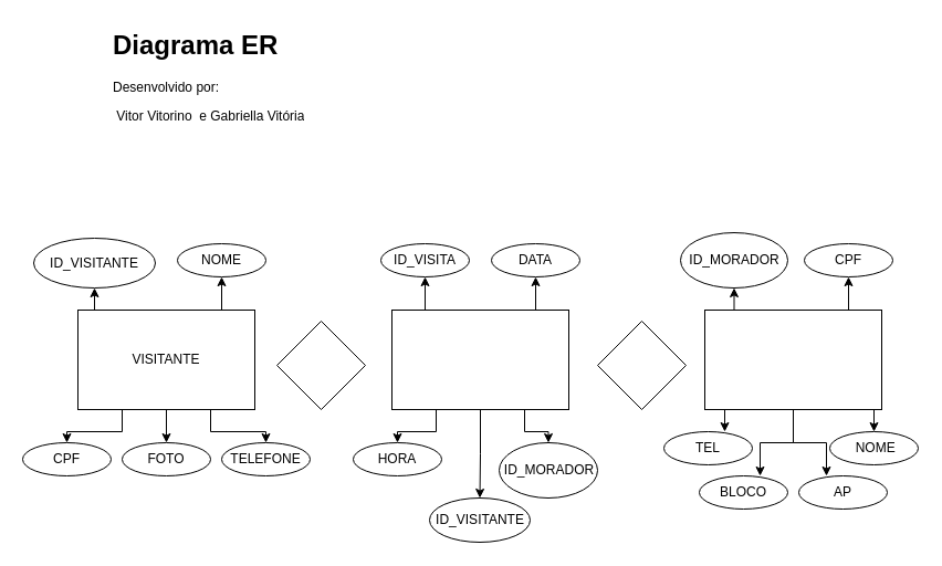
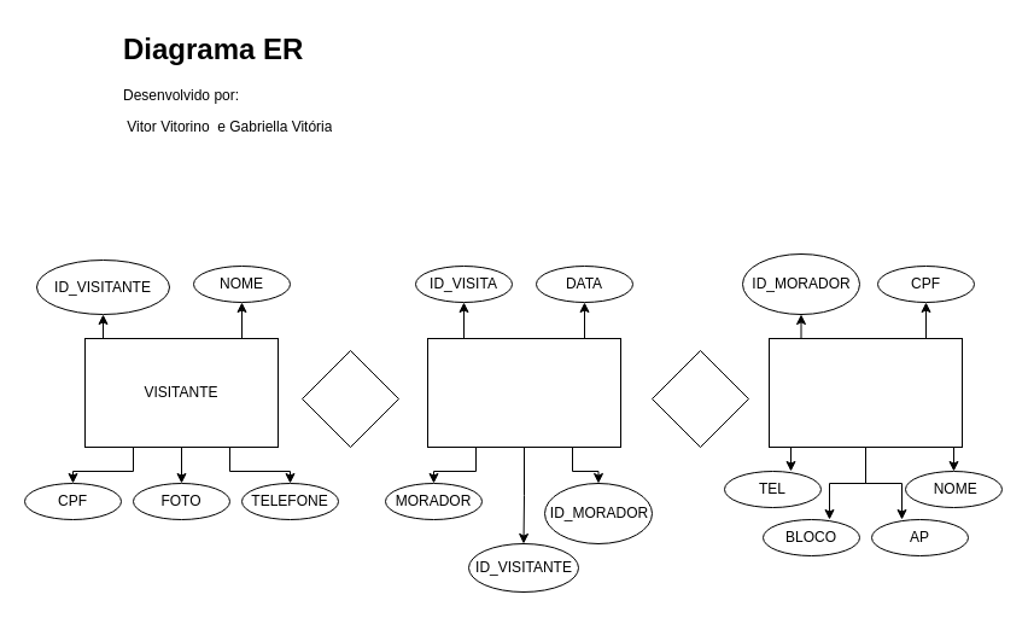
  <mxCell id="0" />
  <mxCell id="1" parent="0" />
  <mxCell id="2" style="edgeStyle=orthogonalEdgeStyle;rounded=0;orthogonalLoop=1;jettySize=auto;html=1;exitX=0.25;exitY=0;exitDx=0;exitDy=0;entryX=0.5;entryY=1;entryDx=0;entryDy=0;" edge="1" parent="1" source="7" target="9"><mxGeometry relative="1" as="geometry" /></mxCell>
  <mxCell id="3" style="edgeStyle=orthogonalEdgeStyle;rounded=0;orthogonalLoop=1;jettySize=auto;html=1;exitX=0.75;exitY=0;exitDx=0;exitDy=0;entryX=0.5;entryY=1;entryDx=0;entryDy=0;" edge="1" parent="1" source="7" target="50"><mxGeometry relative="1" as="geometry" /></mxCell>
  <mxCell id="4" style="edgeStyle=orthogonalEdgeStyle;rounded=0;orthogonalLoop=1;jettySize=auto;html=1;exitX=0.5;exitY=1;exitDx=0;exitDy=0;entryX=0.5;entryY=0;entryDx=0;entryDy=0;" edge="1" parent="1" source="7" target="41"><mxGeometry relative="1" as="geometry" /></mxCell>
  <mxCell id="5" style="edgeStyle=orthogonalEdgeStyle;rounded=0;orthogonalLoop=1;jettySize=auto;html=1;exitX=0.25;exitY=1;exitDx=0;exitDy=0;entryX=0.5;entryY=0;entryDx=0;entryDy=0;" edge="1" parent="1" source="7" target="42"><mxGeometry relative="1" as="geometry" /></mxCell>
  <mxCell id="6" style="edgeStyle=orthogonalEdgeStyle;rounded=0;orthogonalLoop=1;jettySize=auto;html=1;exitX=0.75;exitY=1;exitDx=0;exitDy=0;entryX=0.5;entryY=0;entryDx=0;entryDy=0;" edge="1" parent="1" source="7" target="40"><mxGeometry relative="1" as="geometry" /></mxCell>
  <mxCell id="7" value="" style="rounded=0;whiteSpace=wrap;html=1;" vertex="1" parent="1"><mxGeometry x="70" y="280" width="160" height="90" as="geometry" /></mxCell>
  <mxCell id="8" value="&lt;h1 style=&quot;margin-top: 0px;&quot;&gt;Diagrama ER&lt;/h1&gt;&lt;p&gt;Desenvolvido por:&lt;/p&gt;&lt;p&gt;&amp;nbsp;Vitor Vitorino&amp;nbsp; e&amp;nbsp;&lt;span style=&quot;background-color: transparent; color: light-dark(rgb(0, 0, 0), rgb(255, 255, 255));&quot;&gt;Gabriella Vitória&lt;/span&gt;&lt;/p&gt;" style="text;html=1;whiteSpace=wrap;overflow=hidden;rounded=0;" vertex="1" parent="1"><mxGeometry x="100" y="20" width="180" height="120" as="geometry" /></mxCell>
  <mxCell id="9" value="" style="ellipse;whiteSpace=wrap;html=1;" vertex="1" parent="1"><mxGeometry x="30" y="215" width="110" height="45" as="geometry" /></mxCell>
  <mxCell id="10" value="" style="ellipse;whiteSpace=wrap;html=1;" vertex="1" parent="1"><mxGeometry x="160" y="220" width="80" height="30" as="geometry" /></mxCell>
  <mxCell id="11" value="" style="ellipse;whiteSpace=wrap;html=1;" vertex="1" parent="1"><mxGeometry x="200" y="400" width="80" height="30" as="geometry" /></mxCell>
  <mxCell id="12" value="" style="ellipse;whiteSpace=wrap;html=1;" vertex="1" parent="1"><mxGeometry x="110" y="400" width="80" height="30" as="geometry" /></mxCell>
  <mxCell id="13" value="" style="ellipse;whiteSpace=wrap;html=1;" vertex="1" parent="1"><mxGeometry y="400" width="80" height="30" as="geometry" x="20" /></mxCell>
  <mxCell id="14" style="edgeStyle=orthogonalEdgeStyle;rounded=0;orthogonalLoop=1;jettySize=auto;html=1;exitX=0.25;exitY=0;exitDx=0;exitDy=0;entryX=0.5;entryY=1;entryDx=0;entryDy=0;" edge="1" parent="1" source="19" target="39"><mxGeometry relative="1" as="geometry" /></mxCell>
  <mxCell id="15" style="edgeStyle=orthogonalEdgeStyle;rounded=0;orthogonalLoop=1;jettySize=auto;html=1;exitX=0.75;exitY=0;exitDx=0;exitDy=0;entryX=0.5;entryY=1;entryDx=0;entryDy=0;" edge="1" parent="1" source="19" target="38"><mxGeometry relative="1" as="geometry" /></mxCell>
  <mxCell id="16" style="edgeStyle=orthogonalEdgeStyle;rounded=0;orthogonalLoop=1;jettySize=auto;html=1;exitX=0.5;exitY=1;exitDx=0;exitDy=0;entryX=0.5;entryY=0;entryDx=0;entryDy=0;" edge="1" parent="1" source="19" target="52"><mxGeometry relative="1" as="geometry" /></mxCell>
  <mxCell id="17" style="edgeStyle=orthogonalEdgeStyle;rounded=0;orthogonalLoop=1;jettySize=auto;html=1;exitX=0.25;exitY=1;exitDx=0;exitDy=0;entryX=0.5;entryY=0;entryDx=0;entryDy=0;" edge="1" parent="1" source="19" target="56"><mxGeometry relative="1" as="geometry" /></mxCell>
  <mxCell id="18" style="edgeStyle=orthogonalEdgeStyle;rounded=0;orthogonalLoop=1;jettySize=auto;html=1;exitX=0.75;exitY=1;exitDx=0;exitDy=0;entryX=0.5;entryY=0;entryDx=0;entryDy=0;" edge="1" parent="1" source="19" target="54"><mxGeometry relative="1" as="geometry"><Array as="points"><mxPoint x="474" y="390" /><mxPoint x="496" y="390" /></Array></mxGeometry></mxCell>
  <mxCell id="19" value="" style="rounded=0;whiteSpace=wrap;html=1;" vertex="1" parent="1"><mxGeometry x="354" y="280" width="160" height="90" as="geometry" /></mxCell>
  <mxCell id="20" value="" style="ellipse;whiteSpace=wrap;html=1;" vertex="1" parent="1"><mxGeometry x="344" y="220" width="80" height="30" as="geometry" /></mxCell>
  <mxCell id="21" value="" style="ellipse;whiteSpace=wrap;html=1;" vertex="1" parent="1"><mxGeometry x="444" y="220" width="80" height="30" as="geometry" /></mxCell>
  <mxCell id="22" style="edgeStyle=orthogonalEdgeStyle;rounded=0;orthogonalLoop=1;jettySize=auto;html=1;exitX=0.25;exitY=0;exitDx=0;exitDy=0;entryX=0.5;entryY=1;entryDx=0;entryDy=0;" edge="1" parent="1" source="28" target="29"><mxGeometry relative="1" as="geometry" /></mxCell>
  <mxCell id="23" style="edgeStyle=orthogonalEdgeStyle;rounded=0;orthogonalLoop=1;jettySize=auto;html=1;exitX=0.75;exitY=0;exitDx=0;exitDy=0;entryX=0.5;entryY=1;entryDx=0;entryDy=0;" edge="1" parent="1" source="28" target="47"><mxGeometry relative="1" as="geometry" /></mxCell>
  <mxCell id="24" style="edgeStyle=orthogonalEdgeStyle;rounded=0;orthogonalLoop=1;jettySize=auto;html=1;exitX=0.5;exitY=1;exitDx=0;exitDy=0;entryX=0.75;entryY=0;entryDx=0;entryDy=0;" edge="1" parent="1" source="28" target="45"><mxGeometry relative="1" as="geometry" /></mxCell>
  <mxCell id="25" style="edgeStyle=orthogonalEdgeStyle;rounded=0;orthogonalLoop=1;jettySize=auto;html=1;exitX=0.5;exitY=1;exitDx=0;exitDy=0;entryX=0.25;entryY=0;entryDx=0;entryDy=0;" edge="1" parent="1" source="28" target="49"><mxGeometry relative="1" as="geometry" /></mxCell>
  <mxCell id="26" style="edgeStyle=orthogonalEdgeStyle;rounded=0;orthogonalLoop=1;jettySize=auto;html=1;exitX=0.75;exitY=1;exitDx=0;exitDy=0;entryX=0.5;entryY=0;entryDx=0;entryDy=0;" edge="1" parent="1" source="28" target="48"><mxGeometry relative="1" as="geometry" /></mxCell>
  <mxCell id="27" style="edgeStyle=orthogonalEdgeStyle;rounded=0;orthogonalLoop=1;jettySize=auto;html=1;exitX=0.25;exitY=1;exitDx=0;exitDy=0;entryX=0.75;entryY=0;entryDx=0;entryDy=0;" edge="1" parent="1" source="28" target="46"><mxGeometry relative="1" as="geometry" /></mxCell>
  <mxCell id="28" value="" style="rounded=0;whiteSpace=wrap;html=1;" vertex="1" parent="1"><mxGeometry x="637" y="280" width="160" height="90" as="geometry" /></mxCell>
  <mxCell id="29" value="" style="ellipse;whiteSpace=wrap;html=1;" vertex="1" parent="1"><mxGeometry x="615" y="210" width="97" height="50" as="geometry" /></mxCell>
  <mxCell id="30" value="" style="ellipse;whiteSpace=wrap;html=1;" vertex="1" parent="1"><mxGeometry x="727" y="220" width="80" height="30" as="geometry" /></mxCell>
  <mxCell id="31" value="" style="ellipse;whiteSpace=wrap;html=1;" vertex="1" parent="1"><mxGeometry x="750" y="390" width="80" height="30" as="geometry" /></mxCell>
  <mxCell id="32" value="" style="ellipse;whiteSpace=wrap;html=1;" vertex="1" parent="1"><mxGeometry x="632" y="430" width="80" height="30" as="geometry" /></mxCell>
  <mxCell id="33" value="" style="ellipse;whiteSpace=wrap;html=1;" vertex="1" parent="1"><mxGeometry x="600" y="390" width="80" height="30" as="geometry" /></mxCell>
  <mxCell id="34" value="" style="ellipse;whiteSpace=wrap;html=1;" vertex="1" parent="1"><mxGeometry x="722" y="430" width="80" height="30" as="geometry" /></mxCell>
  <mxCell id="35" value="" style="rhombus;whiteSpace=wrap;html=1;" vertex="1" parent="1"><mxGeometry x="540" y="290" width="80" height="80" as="geometry" /></mxCell>
  <mxCell id="36" value="" style="rhombus;whiteSpace=wrap;html=1;" vertex="1" parent="1"><mxGeometry x="250" y="290" width="80" height="80" as="geometry" /></mxCell>
  <mxCell id="37" value="VISITANTE&lt;span style=&quot;color: rgba(0, 0, 0, 0); font-family: monospace; font-size: 0px; text-align: start; text-wrap-mode: nowrap;&quot;&gt;%3CmxGraphModel%3E%3Croot%3E%3CmxCell%20id%3D%220%22%2F%3E%3CmxCell%20id%3D%221%22%20parent%3D%220%22%2F%3E%3CmxCell%20id%3D%222%22%20value%3D%22%22%20style%3D%22ellipse%3BwhiteSpace%3Dwrap%3Bhtml%3D1%3B%22%20vertex%3D%221%22%20parent%3D%221%22%3E%3CmxGeometry%20x%3D%22657%22%20y%3D%22410%22%20width%3D%2280%22%20height%3D%2230%22%20as%3D%22geometry%22%2F%3E%3C%2FmxCell%3E%3C%2Froot%3E%3C%2FmxGraphModel%3E&lt;/span&gt;" style="text;html=1;align=center;verticalAlign=middle;whiteSpace=wrap;rounded=0;" vertex="1" parent="1"><mxGeometry x="120" y="310" width="60" height="30" as="geometry" /></mxCell>
  <mxCell id="38" value="DATA" style="text;html=1;align=center;verticalAlign=middle;whiteSpace=wrap;rounded=0;" vertex="1" parent="1"><mxGeometry x="454" y="220" width="60" height="30" as="geometry" /></mxCell>
  <mxCell id="39" value="ID_VISITA" style="text;html=1;align=center;verticalAlign=middle;whiteSpace=wrap;rounded=0;" vertex="1" parent="1"><mxGeometry x="354" y="220" width="60" height="30" as="geometry" /></mxCell>
  <mxCell id="40" value="TELEFONE" style="text;html=1;align=center;verticalAlign=middle;whiteSpace=wrap;rounded=0;" vertex="1" parent="1"><mxGeometry x="210" y="400" width="60" height="30" as="geometry" /></mxCell>
  <mxCell id="41" value="FOTO" style="text;html=1;align=center;verticalAlign=middle;whiteSpace=wrap;rounded=0;" vertex="1" parent="1"><mxGeometry x="120" y="400" width="60" height="30" as="geometry" /></mxCell>
  <mxCell id="42" value="CPF" style="text;html=1;align=center;verticalAlign=middle;whiteSpace=wrap;rounded=0;" vertex="1" parent="1"><mxGeometry x="30" y="400" width="60" height="30" as="geometry" /></mxCell>
  <mxCell id="43" style="edgeStyle=orthogonalEdgeStyle;rounded=0;orthogonalLoop=1;jettySize=auto;html=1;exitX=0.5;exitY=1;exitDx=0;exitDy=0;" edge="1" parent="1"><mxGeometry relative="1" as="geometry"><mxPoint x="200" y="250" as="sourcePoint" /><mxPoint x="200" y="250" as="targetPoint" /></mxGeometry></mxCell>
  <mxCell id="44" value="ID_MORADOR" style="text;html=1;align=center;verticalAlign=middle;whiteSpace=wrap;rounded=0;" vertex="1" parent="1"><mxGeometry x="633.5" y="220" width="60" height="30" as="geometry" /></mxCell>
  <mxCell id="45" value="BLOCO" style="text;html=1;align=center;verticalAlign=middle;whiteSpace=wrap;rounded=0;" vertex="1" parent="1"><mxGeometry x="642" y="430" width="60" height="30" as="geometry" /></mxCell>
  <mxCell id="46" value="TEL" style="text;html=1;align=center;verticalAlign=middle;whiteSpace=wrap;rounded=0;" vertex="1" parent="1"><mxGeometry x="610" y="390" width="60" height="30" as="geometry" /></mxCell>
  <mxCell id="47" value="CPF" style="text;html=1;align=center;verticalAlign=middle;whiteSpace=wrap;rounded=0;" vertex="1" parent="1"><mxGeometry x="737" y="220" width="60" height="30" as="geometry" /></mxCell>
  <mxCell id="48" value="&amp;nbsp;NOME" style="text;html=1;align=center;verticalAlign=middle;whiteSpace=wrap;rounded=0;" vertex="1" parent="1"><mxGeometry x="760" y="390" width="60" height="30" as="geometry" /></mxCell>
  <mxCell id="49" value="AP" style="text;html=1;align=center;verticalAlign=middle;whiteSpace=wrap;rounded=0;" vertex="1" parent="1"><mxGeometry x="732" y="430" width="60" height="30" as="geometry" /></mxCell>
  <mxCell id="50" value="NOME" style="text;html=1;align=center;verticalAlign=middle;whiteSpace=wrap;rounded=0;" vertex="1" parent="1"><mxGeometry x="170" y="220" width="60" height="30" as="geometry" /></mxCell>
  <mxCell id="51" value="ID_VISITANTE" style="text;html=1;align=center;verticalAlign=middle;whiteSpace=wrap;rounded=0;" vertex="1" parent="1"><mxGeometry x="55" y="222.5" width="60" height="30" as="geometry" /></mxCell>
  <mxCell id="52" value="" style="ellipse;whiteSpace=wrap;html=1;" vertex="1" parent="1"><mxGeometry x="388" y="450" width="91" height="40" as="geometry" /></mxCell>
  <mxCell id="53" value="" style="ellipse;whiteSpace=wrap;html=1;" vertex="1" parent="1"><mxGeometry x="319" y="400" width="80" height="30" as="geometry" /></mxCell>
  <mxCell id="54" value="" style="ellipse;whiteSpace=wrap;html=1;" vertex="1" parent="1"><mxGeometry x="451" y="400" width="89" height="50" as="geometry" /></mxCell>
  <mxCell id="55" value="ID_VISITANTE" style="text;html=1;align=center;verticalAlign=middle;whiteSpace=wrap;rounded=0;" vertex="1" parent="1"><mxGeometry x="411.5" y="457.5" width="44" height="25" as="geometry" /></mxCell>
- <mxCell id="56" value="HORA" style="text;html=1;align=center;verticalAlign=middle;whiteSpace=wrap;rounded=0;" vertex="1" parent="1"><mxGeometry x="329" y="400" width="60" height="30" as="geometry" /></mxCell>
+ <mxCell id="56" value="MORADOR" style="text;html=1;align=center;verticalAlign=middle;whiteSpace=wrap;rounded=0;" vertex="1" parent="1"><mxGeometry x="329" y="400" width="60" height="30" as="geometry" /></mxCell>
  <mxCell id="57" value="ID_MORADOR" style="text;html=1;align=center;verticalAlign=middle;whiteSpace=wrap;rounded=0;" vertex="1" parent="1"><mxGeometry x="470" y="410" width="53" height="30" as="geometry" /></mxCell>
